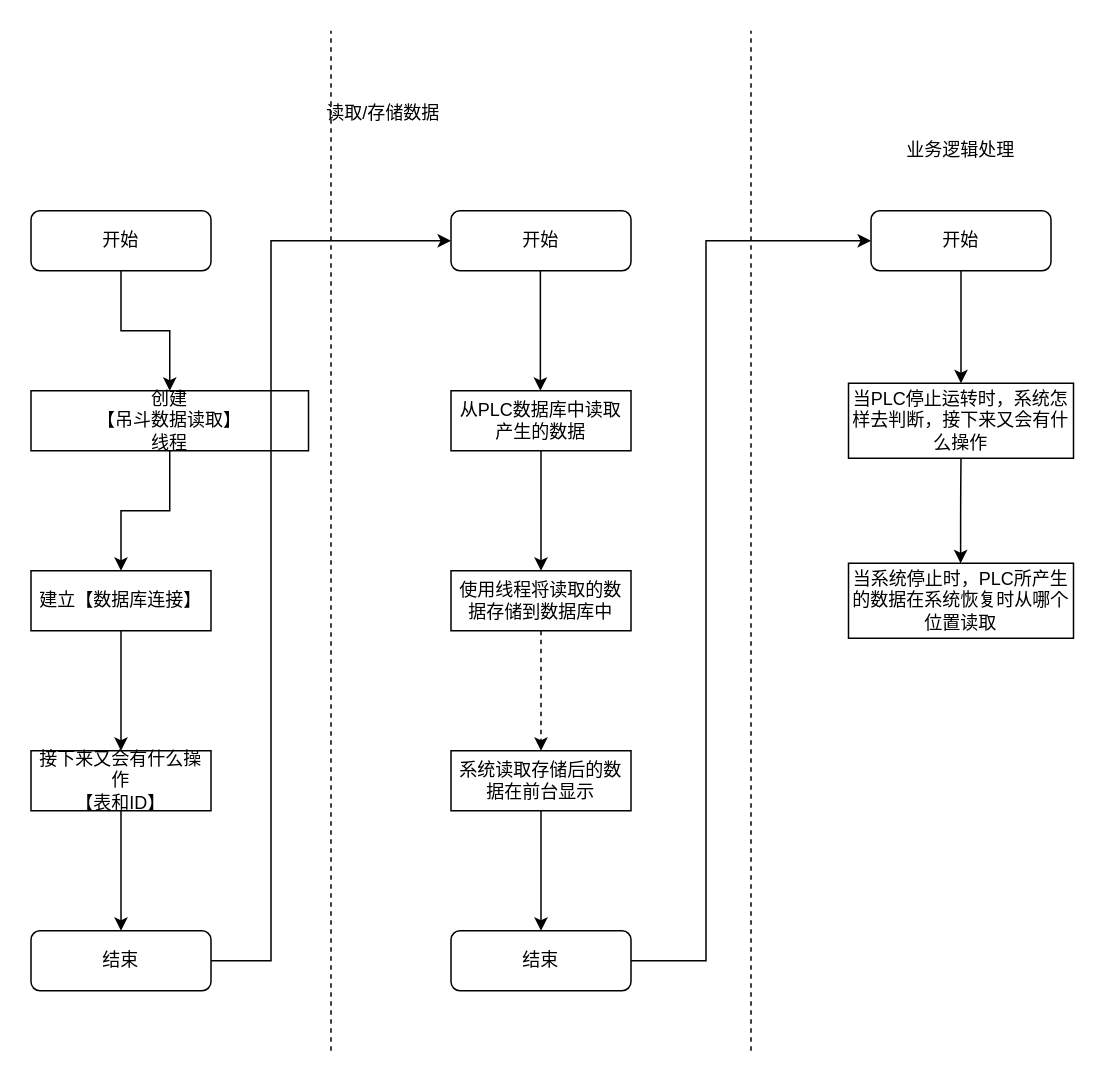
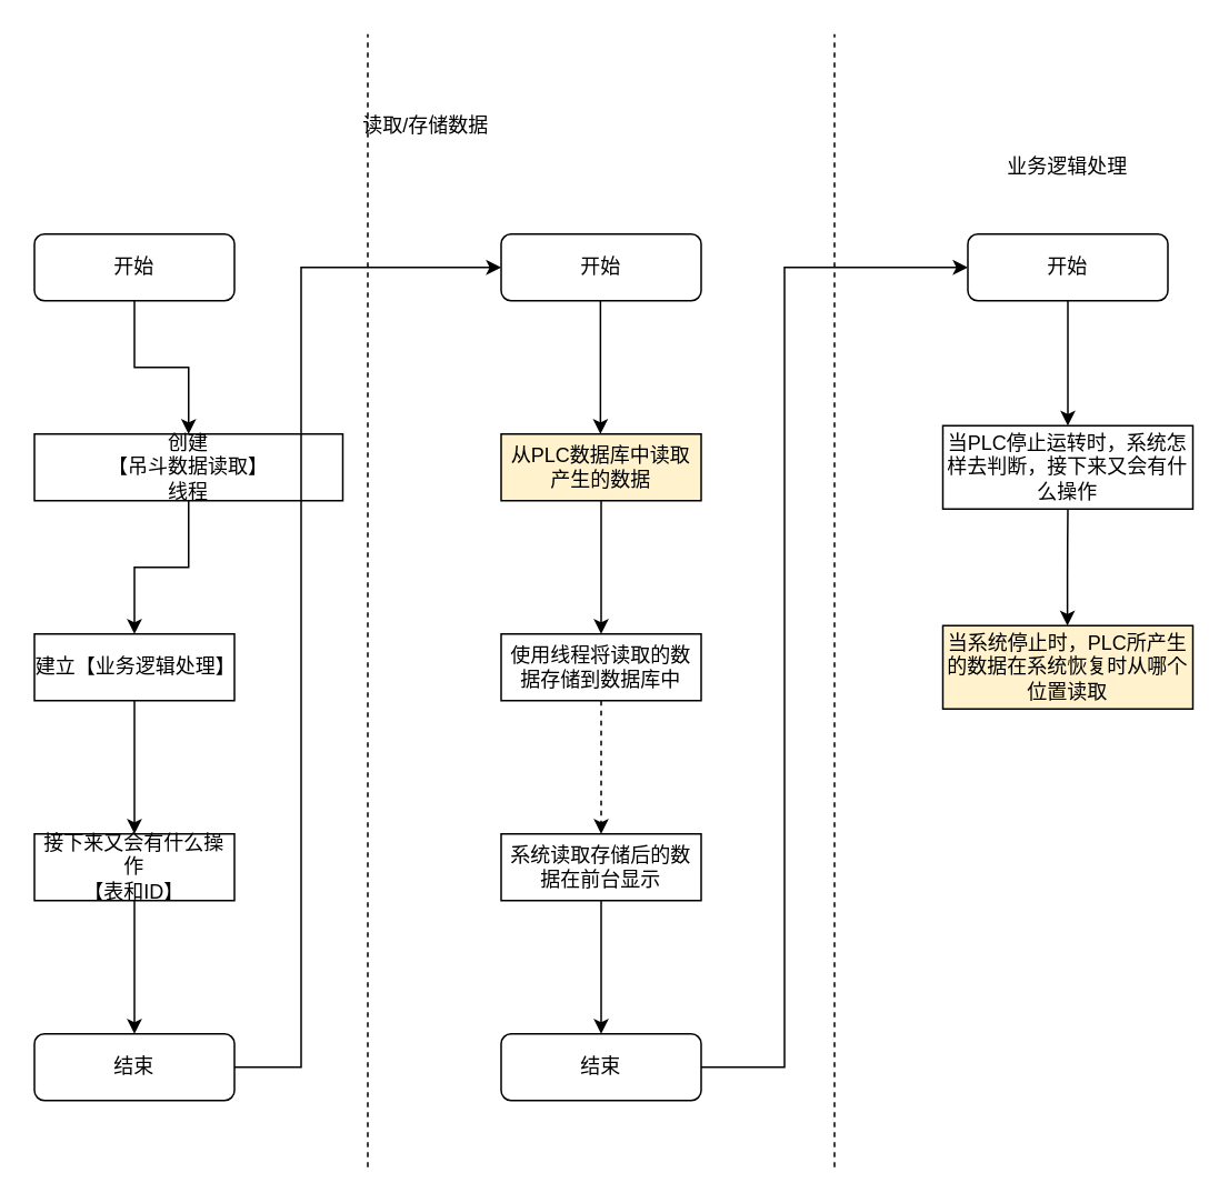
  <mxCell id="0" />
  <mxCell id="1" parent="0" />
  <mxCell id="2" style="edgeStyle=orthogonalEdgeStyle;rounded=0;orthogonalLoop=1;jettySize=auto;html=1;entryX=0.5;entryY=0;entryDx=0;entryDy=0;" parent="1" source="3" target="5" edge="1"><mxGeometry relative="1" as="geometry" /></mxCell>
  <mxCell id="3" value="开始" style="rounded=1;whiteSpace=wrap;html=1;" parent="1" vertex="1"><mxGeometry x="20" y="140" width="120" height="40" as="geometry" /></mxCell>
  <mxCell id="4" style="edgeStyle=orthogonalEdgeStyle;rounded=0;orthogonalLoop=1;jettySize=auto;html=1;entryX=0.5;entryY=0;entryDx=0;entryDy=0;" parent="1" source="5" target="14" edge="1"><mxGeometry relative="1" as="geometry" /></mxCell>
  <mxCell id="5" value="创建&lt;br&gt;【吊斗数据读取】&lt;br&gt;线程" style="rounded=0;whiteSpace=wrap;html=1;" parent="1" vertex="1"><mxGeometry x="20" y="260" width="185" height="40" as="geometry" /></mxCell>
  <mxCell id="6" value="" style="endArrow=none;dashed=1;html=1;" parent="1" edge="1"><mxGeometry width="50" height="50" relative="1" as="geometry"><mxPoint x="220" y="700" as="sourcePoint" /><mxPoint x="220" y="20" as="targetPoint" /></mxGeometry></mxCell>
  <mxCell id="7" value="开始" style="rounded=1;whiteSpace=wrap;html=1;" parent="1" vertex="1"><mxGeometry x="300" y="140" width="120" height="40" as="geometry" /></mxCell>
- <mxCell id="8" value="从PLC数据库中读取产生的数据" style="rounded=0;whiteSpace=wrap;html=1;" parent="1" vertex="1"><mxGeometry x="300" y="260" width="120" height="40" as="geometry" /></mxCell>
+ <mxCell id="8" value="从PLC数据库中读取产生的数据" style="rounded=0;whiteSpace=wrap;html=1;fillColor=#fff2cc;" parent="1" vertex="1"><mxGeometry x="300" y="260" width="120" height="40" as="geometry" /></mxCell>
  <mxCell id="9" value="读取/存储数据" style="text;html=1;strokeColor=none;fillColor=none;align=center;verticalAlign=middle;whiteSpace=wrap;rounded=0;" parent="1" vertex="1"><mxGeometry x="190" y="60" width="130" height="30" as="geometry" /></mxCell>
  <mxCell id="10" value="" style="endArrow=none;dashed=1;html=1;" parent="1" edge="1"><mxGeometry width="50" height="50" relative="1" as="geometry"><mxPoint x="500" y="700" as="sourcePoint" /><mxPoint x="500" y="20" as="targetPoint" /></mxGeometry></mxCell>
  <mxCell id="11" value="业务逻辑处理" style="text;html=1;strokeColor=none;fillColor=none;align=center;verticalAlign=middle;whiteSpace=wrap;rounded=0;" parent="1" vertex="1"><mxGeometry x="575" y="85" width="130" height="30" as="geometry" /></mxCell>
  <mxCell id="12" value="当PLC停止运转时，系统怎样去判断，接下来又会有什么操作" style="rounded=0;whiteSpace=wrap;html=1;" parent="1" vertex="1"><mxGeometry x="565" y="255" width="150" height="50" as="geometry" /></mxCell>
  <mxCell id="13" style="edgeStyle=orthogonalEdgeStyle;rounded=0;orthogonalLoop=1;jettySize=auto;html=1;entryX=0.5;entryY=0;entryDx=0;entryDy=0;" parent="1" source="14" edge="1"><mxGeometry relative="1" as="geometry"><mxPoint x="80" y="500" as="targetPoint" /></mxGeometry></mxCell>
- <mxCell id="14" value="建立【数据库连接】" style="rounded=0;whiteSpace=wrap;html=1;" parent="1" vertex="1"><mxGeometry x="20" y="380" width="120" height="40" as="geometry" /></mxCell>
+ <mxCell id="14" value="建立【业务逻辑处理】" style="rounded=0;whiteSpace=wrap;html=1;" parent="1" vertex="1"><mxGeometry x="20" y="380" width="120" height="40" as="geometry" /></mxCell>
  <mxCell id="15" style="edgeStyle=orthogonalEdgeStyle;rounded=0;orthogonalLoop=1;jettySize=auto;html=1;entryX=0;entryY=0.5;entryDx=0;entryDy=0;exitX=1;exitY=0.5;exitDx=0;exitDy=0;" parent="1" source="17" target="7" edge="1"><mxGeometry relative="1" as="geometry"><mxPoint x="140" y="520" as="sourcePoint" /><Array as="points"><mxPoint x="180" y="640" /><mxPoint x="180" y="160" /></Array></mxGeometry></mxCell>
  <mxCell id="16" value="使用线程将读取的数据存储到数据库中" style="rounded=0;whiteSpace=wrap;html=1;" parent="1" vertex="1"><mxGeometry x="300" y="380" width="120" height="40" as="geometry" /></mxCell>
  <mxCell id="17" value="结束" style="rounded=1;whiteSpace=wrap;html=1;" parent="1" vertex="1"><mxGeometry x="20" y="620" width="120" height="40" as="geometry" /></mxCell>
  <mxCell id="18" style="edgeStyle=orthogonalEdgeStyle;rounded=0;orthogonalLoop=1;jettySize=auto;html=1;entryX=0.5;entryY=0;entryDx=0;entryDy=0;" parent="1" source="19" target="17" edge="1"><mxGeometry relative="1" as="geometry" /></mxCell>
  <mxCell id="19" value="接下来又会有什么操作&lt;br&gt;【表和ID】" style="rounded=0;whiteSpace=wrap;html=1;" parent="1" vertex="1"><mxGeometry x="20" y="500" width="120" height="40" as="geometry" /></mxCell>
  <mxCell id="20" style="edgeStyle=orthogonalEdgeStyle;rounded=0;orthogonalLoop=1;jettySize=auto;html=1;entryX=0.5;entryY=0;entryDx=0;entryDy=0;" parent="1" edge="1"><mxGeometry relative="1" as="geometry"><mxPoint x="359.58" y="180" as="sourcePoint" /><mxPoint x="359.58" y="260" as="targetPoint" /></mxGeometry></mxCell>
  <mxCell id="21" value="" style="endArrow=classic;html=1;strokeWidth=1;exitX=0.5;exitY=1;exitDx=0;exitDy=0;" parent="1" source="8" edge="1"><mxGeometry width="50" height="50" relative="1" as="geometry"><mxPoint x="351" y="370" as="sourcePoint" /><mxPoint x="360" y="380" as="targetPoint" /></mxGeometry></mxCell>
  <mxCell id="22" value="系统读取存储后的数据在前台显示" style="rounded=0;whiteSpace=wrap;html=1;" parent="1" vertex="1"><mxGeometry x="300" y="500" width="120" height="40" as="geometry" /></mxCell>
  <mxCell id="23" value="" style="endArrow=classic;html=1;strokeWidth=1;exitX=0.5;exitY=1;exitDx=0;exitDy=0;dashed=1;" parent="1" source="16" target="22" edge="1"><mxGeometry width="50" height="50" relative="1" as="geometry"><mxPoint x="360" y="425" as="sourcePoint" /><mxPoint x="410" y="375" as="targetPoint" /></mxGeometry></mxCell>
  <mxCell id="24" value="结束" style="rounded=1;whiteSpace=wrap;html=1;" parent="1" vertex="1"><mxGeometry x="300" y="620" width="120" height="40" as="geometry" /></mxCell>
  <mxCell id="25" value="" style="endArrow=classic;html=1;strokeWidth=1;exitX=0.5;exitY=1;exitDx=0;exitDy=0;" parent="1" source="22" edge="1"><mxGeometry width="50" height="50" relative="1" as="geometry"><mxPoint x="370" y="430" as="sourcePoint" /><mxPoint x="360" y="620" as="targetPoint" /><Array as="points"><mxPoint x="360" y="570" /></Array></mxGeometry></mxCell>
  <mxCell id="26" style="edgeStyle=orthogonalEdgeStyle;rounded=0;orthogonalLoop=1;jettySize=auto;html=1;exitX=1;exitY=0.5;exitDx=0;exitDy=0;" parent="1" source="24" edge="1"><mxGeometry relative="1" as="geometry"><mxPoint x="440" y="640" as="sourcePoint" /><Array as="points"><mxPoint x="470" y="640" /><mxPoint x="470" y="160" /></Array><mxPoint x="580" y="160" as="targetPoint" /></mxGeometry></mxCell>
  <mxCell id="27" value="开始" style="rounded=1;whiteSpace=wrap;html=1;" parent="1" vertex="1"><mxGeometry x="580" y="140" width="120" height="40" as="geometry" /></mxCell>
- <mxCell id="28" value="当系统停止时，PLC所产生的数据在系统恢复时从哪个位置读取" style="rounded=0;whiteSpace=wrap;html=1;" parent="1" vertex="1"><mxGeometry x="565" y="375" width="150" height="50" as="geometry" /></mxCell>
+ <mxCell id="28" value="当系统停止时，PLC所产生的数据在系统恢复时从哪个位置读取" style="rounded=0;whiteSpace=wrap;html=1;fillColor=#fff2cc;" parent="1" vertex="1"><mxGeometry x="565" y="375" width="150" height="50" as="geometry" /></mxCell>
  <mxCell id="29" value="" style="endArrow=classic;html=1;strokeWidth=1;" parent="1" target="12" edge="1"><mxGeometry width="50" height="50" relative="1" as="geometry"><mxPoint x="640" y="180" as="sourcePoint" /><mxPoint x="690" y="130" as="targetPoint" /></mxGeometry></mxCell>
  <mxCell id="30" value="" style="endArrow=classic;html=1;strokeWidth=1;exitX=0.5;exitY=1;exitDx=0;exitDy=0;" parent="1" edge="1" source="12"><mxGeometry width="50" height="50" relative="1" as="geometry"><mxPoint x="639.5" y="310" as="sourcePoint" /><mxPoint x="639.75" y="375" as="targetPoint" /><Array as="points"><mxPoint x="639.75" y="335" /></Array></mxGeometry></mxCell>
